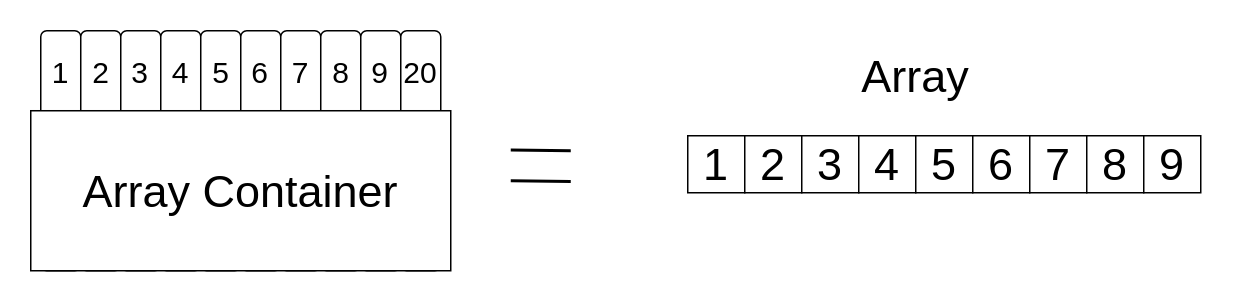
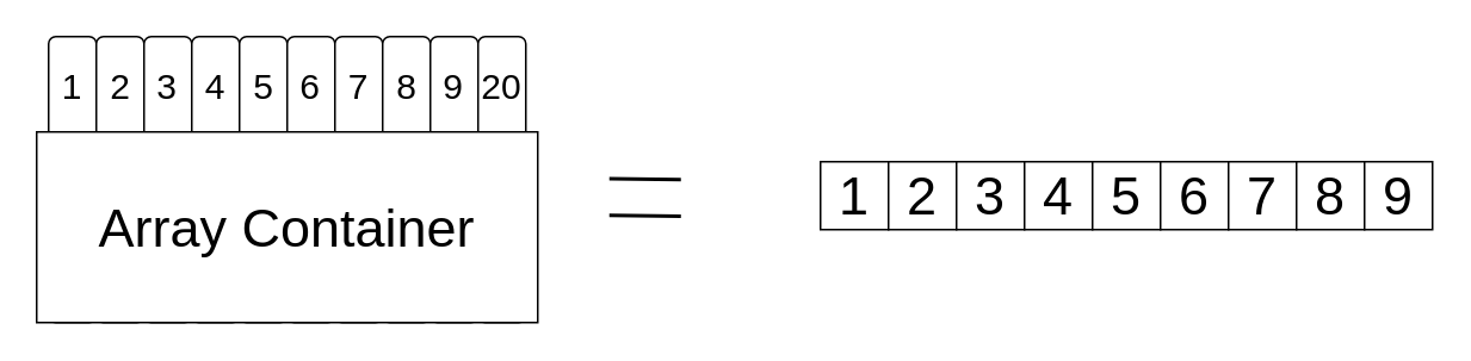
  <mxCell id="0" />
  <mxCell id="1" parent="0" />
  <mxCell id="2" value="" style="group" vertex="1" connectable="0" parent="1"><mxGeometry x="420" y="90" width="380" height="40" as="geometry" /></mxCell>
  <mxCell id="3" value="&lt;font style=&quot;font-size: 30px&quot;&gt;1&lt;/font&gt;" style="whiteSpace=wrap;html=1;aspect=fixed;rounded=0;" vertex="1" parent="2"><mxGeometry x="38" width="38" height="38" as="geometry" /></mxCell>
  <mxCell id="4" value="&lt;font style=&quot;font-size: 30px&quot;&gt;2&lt;/font&gt;" style="whiteSpace=wrap;html=1;aspect=fixed;rounded=0;" vertex="1" parent="2"><mxGeometry x="76" width="38" height="38" as="geometry" /></mxCell>
  <mxCell id="5" value="&lt;font style=&quot;font-size: 30px&quot;&gt;3&lt;/font&gt;" style="whiteSpace=wrap;html=1;aspect=fixed;rounded=0;" vertex="1" parent="2"><mxGeometry x="114" width="38" height="38" as="geometry" /></mxCell>
  <mxCell id="6" value="&lt;font style=&quot;font-size: 30px&quot;&gt;4&lt;/font&gt;" style="whiteSpace=wrap;html=1;aspect=fixed;rounded=0;" vertex="1" parent="2"><mxGeometry x="152" width="38" height="38" as="geometry" /></mxCell>
  <mxCell id="7" value="&lt;font style=&quot;font-size: 30px&quot;&gt;5&lt;/font&gt;" style="whiteSpace=wrap;html=1;aspect=fixed;rounded=0;" vertex="1" parent="2"><mxGeometry x="190" width="38" height="38" as="geometry" /></mxCell>
  <mxCell id="8" value="&lt;font style=&quot;font-size: 30px&quot;&gt;6&lt;/font&gt;" style="whiteSpace=wrap;html=1;aspect=fixed;rounded=0;" vertex="1" parent="2"><mxGeometry x="228" width="38" height="38" as="geometry" /></mxCell>
  <mxCell id="9" value="&lt;font style=&quot;font-size: 30px&quot;&gt;7&lt;/font&gt;" style="whiteSpace=wrap;html=1;aspect=fixed;rounded=0;" vertex="1" parent="2"><mxGeometry x="266" width="38" height="38" as="geometry" /></mxCell>
  <mxCell id="10" value="&lt;font style=&quot;font-size: 30px&quot;&gt;8&lt;/font&gt;" style="whiteSpace=wrap;html=1;aspect=fixed;rounded=0;" vertex="1" parent="2"><mxGeometry x="304" width="38" height="38" as="geometry" /></mxCell>
  <mxCell id="11" value="&lt;font style=&quot;font-size: 30px&quot;&gt;9&lt;/font&gt;" style="whiteSpace=wrap;html=1;aspect=fixed;rounded=0;" vertex="1" parent="2"><mxGeometry x="342" width="38" height="38" as="geometry" /></mxCell>
  <mxCell id="12" value="" style="group" vertex="1" connectable="0" parent="1"><mxGeometry x="20" y="20" width="280" height="160" as="geometry" /></mxCell>
  <mxCell id="13" value="" style="rounded=1;whiteSpace=wrap;html=1;" vertex="1" parent="12"><mxGeometry x="6.667" width="26.667" height="160" as="geometry" /></mxCell>
  <mxCell id="14" value="" style="rounded=1;whiteSpace=wrap;html=1;" vertex="1" parent="12"><mxGeometry x="33.333" width="26.667" height="160" as="geometry" /></mxCell>
  <mxCell id="15" value="" style="rounded=1;whiteSpace=wrap;html=1;" vertex="1" parent="12"><mxGeometry x="60" width="26.667" height="160" as="geometry" /></mxCell>
  <mxCell id="16" value="" style="rounded=1;whiteSpace=wrap;html=1;" vertex="1" parent="12"><mxGeometry x="86.667" width="26.667" height="160" as="geometry" /></mxCell>
  <mxCell id="17" value="" style="rounded=1;whiteSpace=wrap;html=1;" vertex="1" parent="12"><mxGeometry x="113.333" width="26.667" height="160" as="geometry" /></mxCell>
  <mxCell id="18" value="" style="rounded=1;whiteSpace=wrap;html=1;" vertex="1" parent="12"><mxGeometry x="140" width="26.667" height="160" as="geometry" /></mxCell>
  <mxCell id="19" value="" style="rounded=1;whiteSpace=wrap;html=1;" vertex="1" parent="12"><mxGeometry x="166.667" width="26.667" height="160" as="geometry" /></mxCell>
  <mxCell id="20" value="" style="rounded=1;whiteSpace=wrap;html=1;" vertex="1" parent="12"><mxGeometry x="193.333" width="26.667" height="160" as="geometry" /></mxCell>
  <mxCell id="21" value="" style="rounded=1;whiteSpace=wrap;html=1;" vertex="1" parent="12"><mxGeometry x="220" width="26.667" height="160" as="geometry" /></mxCell>
  <mxCell id="22" value="" style="rounded=1;whiteSpace=wrap;html=1;" vertex="1" parent="12"><mxGeometry x="246.667" width="26.667" height="160" as="geometry" /></mxCell>
  <mxCell id="23" value="&lt;font style=&quot;font-size: 30px&quot;&gt;Array Container&lt;/font&gt;" style="rounded=0;whiteSpace=wrap;html=1;" vertex="1" parent="12"><mxGeometry y="53.333" width="280" height="106.667" as="geometry" /></mxCell>
  <mxCell id="24" value="&lt;font style=&quot;font-size: 20px&quot;&gt;1&lt;/font&gt;" style="text;html=1;strokeColor=none;fillColor=none;align=center;verticalAlign=middle;whiteSpace=wrap;rounded=0;" vertex="1" parent="12"><mxGeometry x="10" y="13.333" width="20" height="26.667" as="geometry" /></mxCell>
  <mxCell id="25" value="&lt;font style=&quot;font-size: 20px&quot;&gt;2&lt;/font&gt;" style="text;html=1;strokeColor=none;fillColor=none;align=center;verticalAlign=middle;whiteSpace=wrap;rounded=0;" vertex="1" parent="12"><mxGeometry x="36.667" y="13.333" width="20" height="26.667" as="geometry" /></mxCell>
  <mxCell id="26" value="&lt;font style=&quot;font-size: 20px&quot;&gt;3&lt;/font&gt;" style="text;html=1;strokeColor=none;fillColor=none;align=center;verticalAlign=middle;whiteSpace=wrap;rounded=0;" vertex="1" parent="12"><mxGeometry x="63.333" y="13.333" width="20" height="26.667" as="geometry" /></mxCell>
  <mxCell id="27" value="&lt;font style=&quot;font-size: 20px&quot;&gt;4&lt;/font&gt;" style="text;html=1;strokeColor=none;fillColor=none;align=center;verticalAlign=middle;whiteSpace=wrap;rounded=0;" vertex="1" parent="12"><mxGeometry x="90" y="13.333" width="20" height="26.667" as="geometry" /></mxCell>
  <mxCell id="28" value="&lt;font style=&quot;font-size: 20px&quot;&gt;5&lt;/font&gt;" style="text;html=1;strokeColor=none;fillColor=none;align=center;verticalAlign=middle;whiteSpace=wrap;rounded=0;" vertex="1" parent="12"><mxGeometry x="116.667" y="13.333" width="20" height="26.667" as="geometry" /></mxCell>
  <mxCell id="29" value="&lt;font style=&quot;font-size: 20px&quot;&gt;6&lt;/font&gt;" style="text;html=1;strokeColor=none;fillColor=none;align=center;verticalAlign=middle;whiteSpace=wrap;rounded=0;" vertex="1" parent="12"><mxGeometry x="143.333" y="13.333" width="20" height="26.667" as="geometry" /></mxCell>
  <mxCell id="30" value="&lt;font style=&quot;font-size: 20px&quot;&gt;7&lt;/font&gt;" style="text;html=1;strokeColor=none;fillColor=none;align=center;verticalAlign=middle;whiteSpace=wrap;rounded=0;" vertex="1" parent="12"><mxGeometry x="170" y="13.333" width="20" height="26.667" as="geometry" /></mxCell>
  <mxCell id="31" value="&lt;font style=&quot;font-size: 20px&quot;&gt;8&lt;/font&gt;" style="text;html=1;strokeColor=none;fillColor=none;align=center;verticalAlign=middle;whiteSpace=wrap;rounded=0;" vertex="1" parent="12"><mxGeometry x="196.667" y="13.333" width="20" height="26.667" as="geometry" /></mxCell>
  <mxCell id="32" value="&lt;font style=&quot;font-size: 20px&quot;&gt;9&lt;/font&gt;" style="text;html=1;strokeColor=none;fillColor=none;align=center;verticalAlign=middle;whiteSpace=wrap;rounded=0;" vertex="1" parent="12"><mxGeometry x="223.333" y="13.333" width="20" height="26.667" as="geometry" /></mxCell>
  <mxCell id="33" value="&lt;font style=&quot;font-size: 20px&quot;&gt;20&lt;/font&gt;" style="text;html=1;strokeColor=none;fillColor=none;align=center;verticalAlign=middle;whiteSpace=wrap;rounded=0;" vertex="1" parent="12"><mxGeometry x="250" y="13.333" width="20" height="26.667" as="geometry" /></mxCell>
  <mxCell id="34" value="" style="endArrow=none;html=1;strokeWidth=2;" edge="1" parent="1"><mxGeometry width="50" height="50" relative="1" as="geometry"><mxPoint x="340" y="99.5" as="sourcePoint" /><mxPoint x="380" y="100" as="targetPoint" /></mxGeometry></mxCell>
  <mxCell id="35" value="" style="endArrow=none;html=1;strokeWidth=2;" edge="1" parent="1"><mxGeometry width="50" height="50" relative="1" as="geometry"><mxPoint x="340" y="120" as="sourcePoint" /><mxPoint x="380" y="120.5" as="targetPoint" /></mxGeometry></mxCell>
- <mxCell id="36" value="&lt;font style=&quot;font-size: 30px&quot;&gt;Array&lt;/font&gt;" style="text;html=1;strokeColor=none;fillColor=none;align=center;verticalAlign=middle;whiteSpace=wrap;rounded=0;" vertex="1" parent="1"><mxGeometry x="565" y="30" width="90" height="40" as="geometry" /></mxCell>
